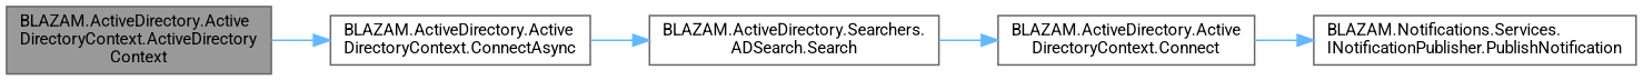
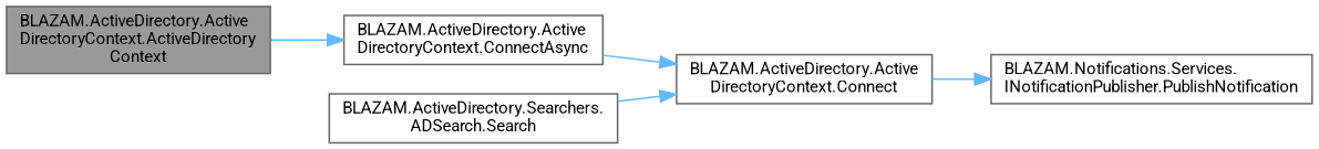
  digraph {
    fontname=Roboto
    rankdir=LR
    node [color=grey40 fillcolor=white fontname=Roboto fontsize=10 shape=box style=filled]
    edge [color=steelblue1 fontname=Roboto fontsize=10 labelfontname=Helvetica labelfontsize=10 style=solid]
    n1 [color=gray40 fillcolor=grey60 fontcolor=black height=0.2 label="BLAZAM.ActiveDirectory.Active\lDirectoryContext.ActiveDirectory\lContext" width=0.4]
    n2 [height=0.2 label="BLAZAM.ActiveDirectory.Active\lDirectoryContext.ConnectAsync" width=0.4]
    n3 [height=0.2 label="BLAZAM.ActiveDirectory.Active\lDirectoryContext.Connect" width=0.4]
    n4 [height=0.2 label="BLAZAM.Notifications.Services.\lINotificationPublisher.PublishNotification" width=0.4]
    n5 [height=0.2 label="BLAZAM.ActiveDirectory.Searchers.\lADSearch.Search" width=0.4]
    n1 -> n2
-   n2 -> n5
+   n2 -> n3
    n3 -> n4
    n5 -> n3
  }
